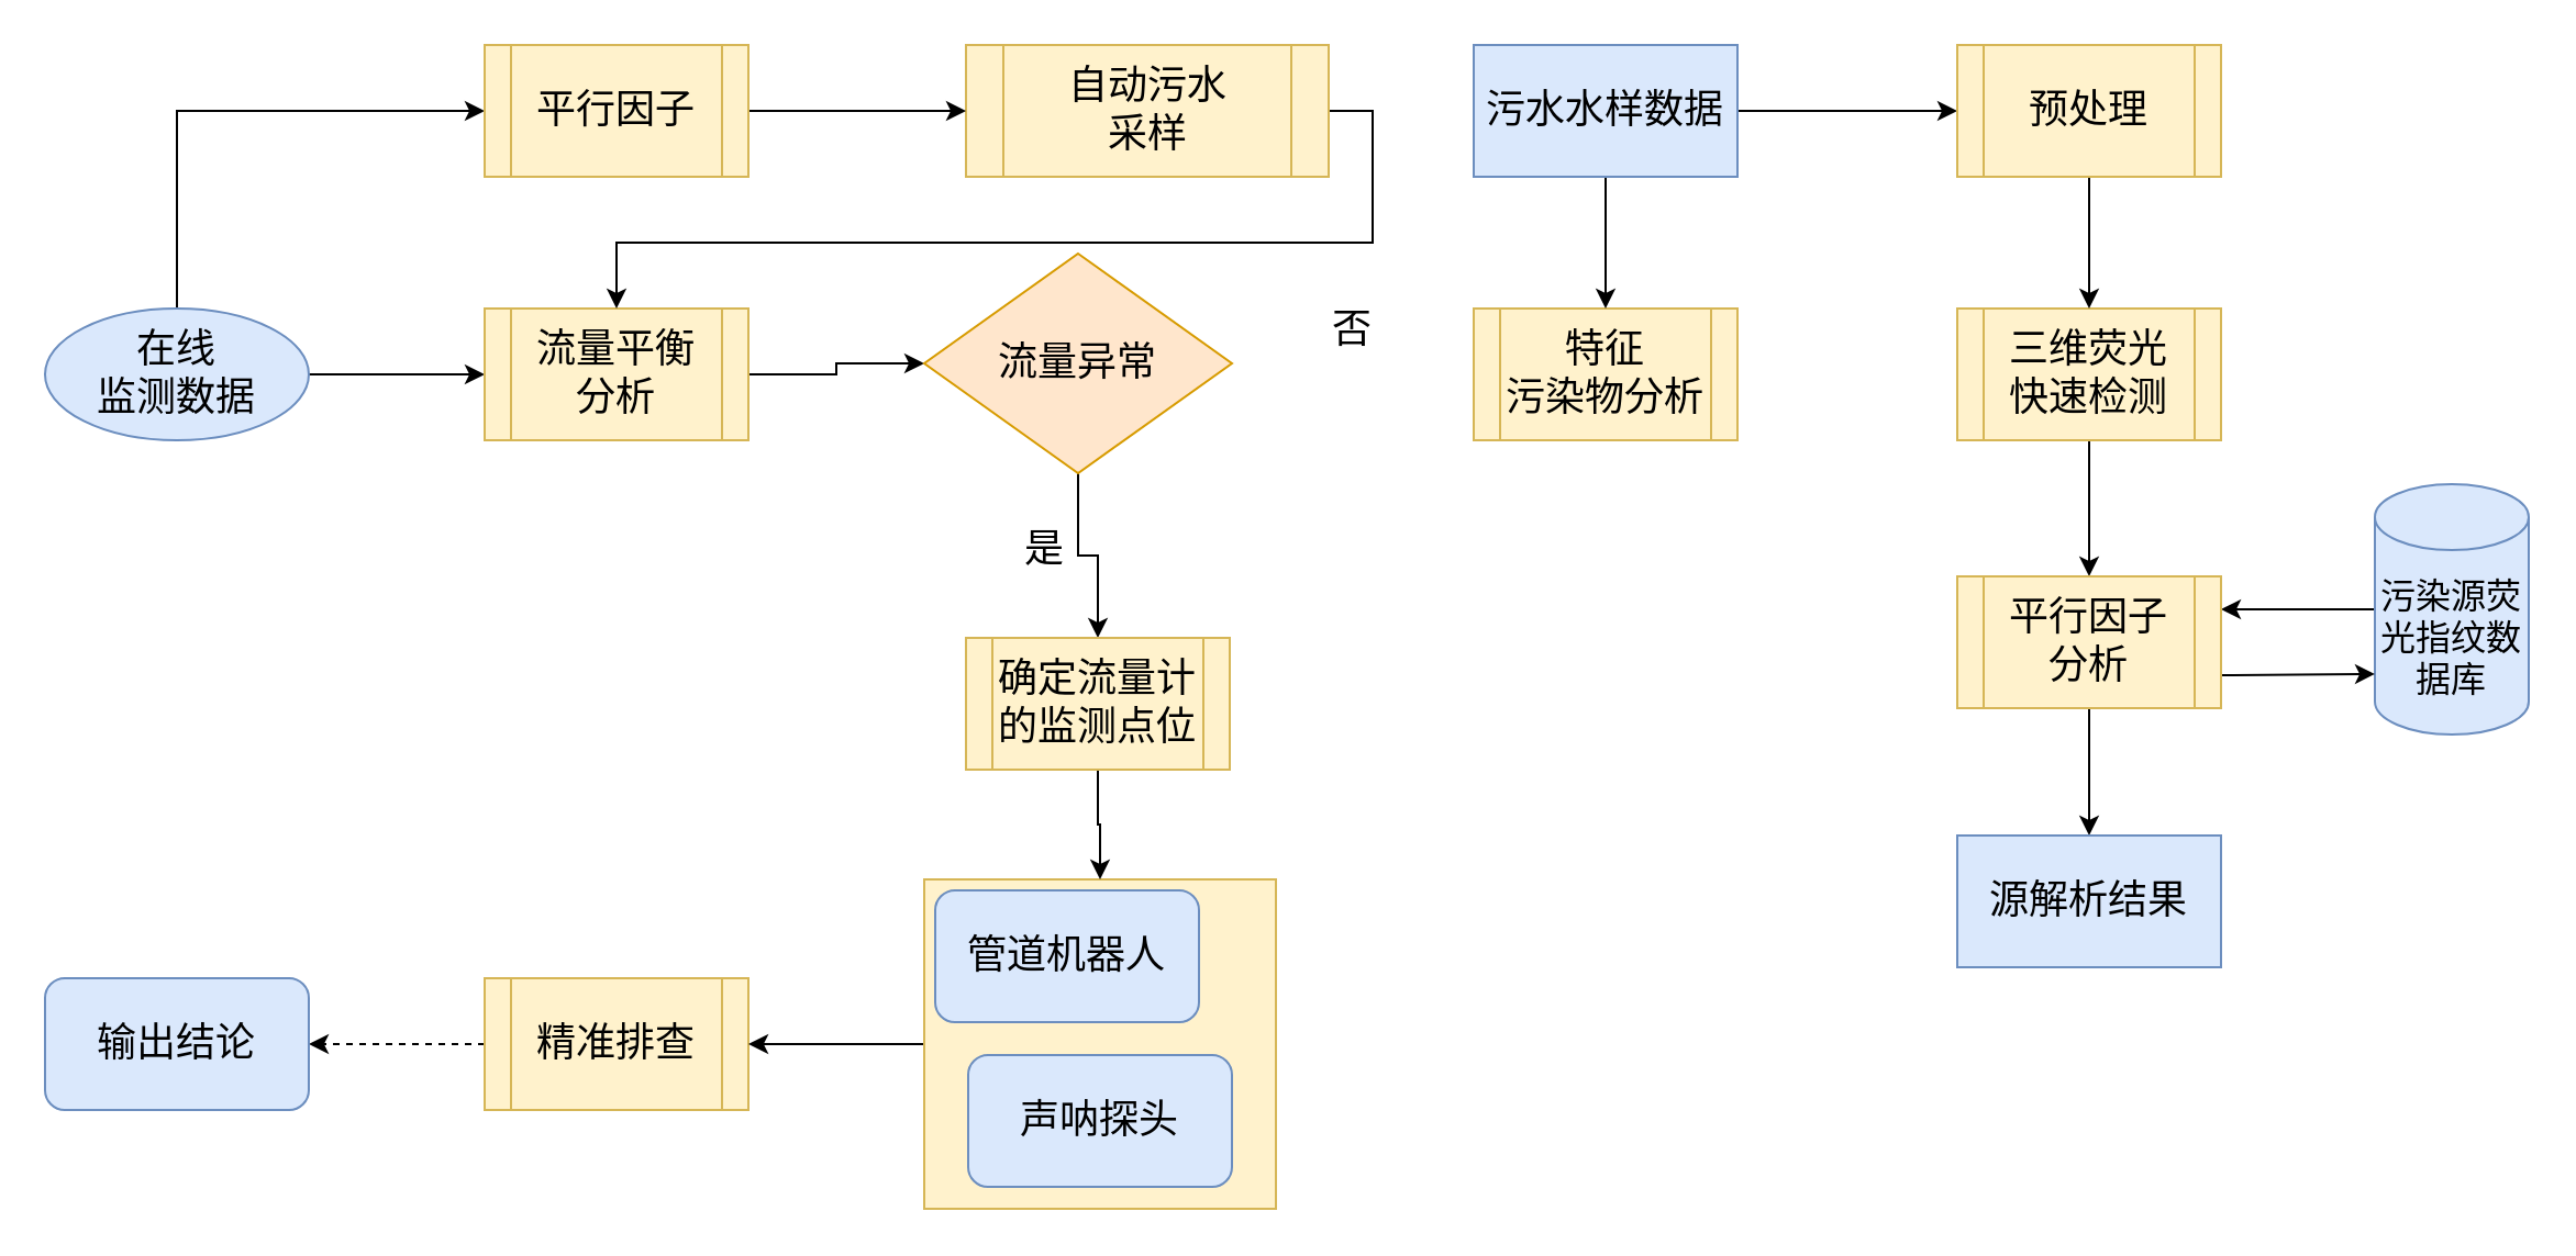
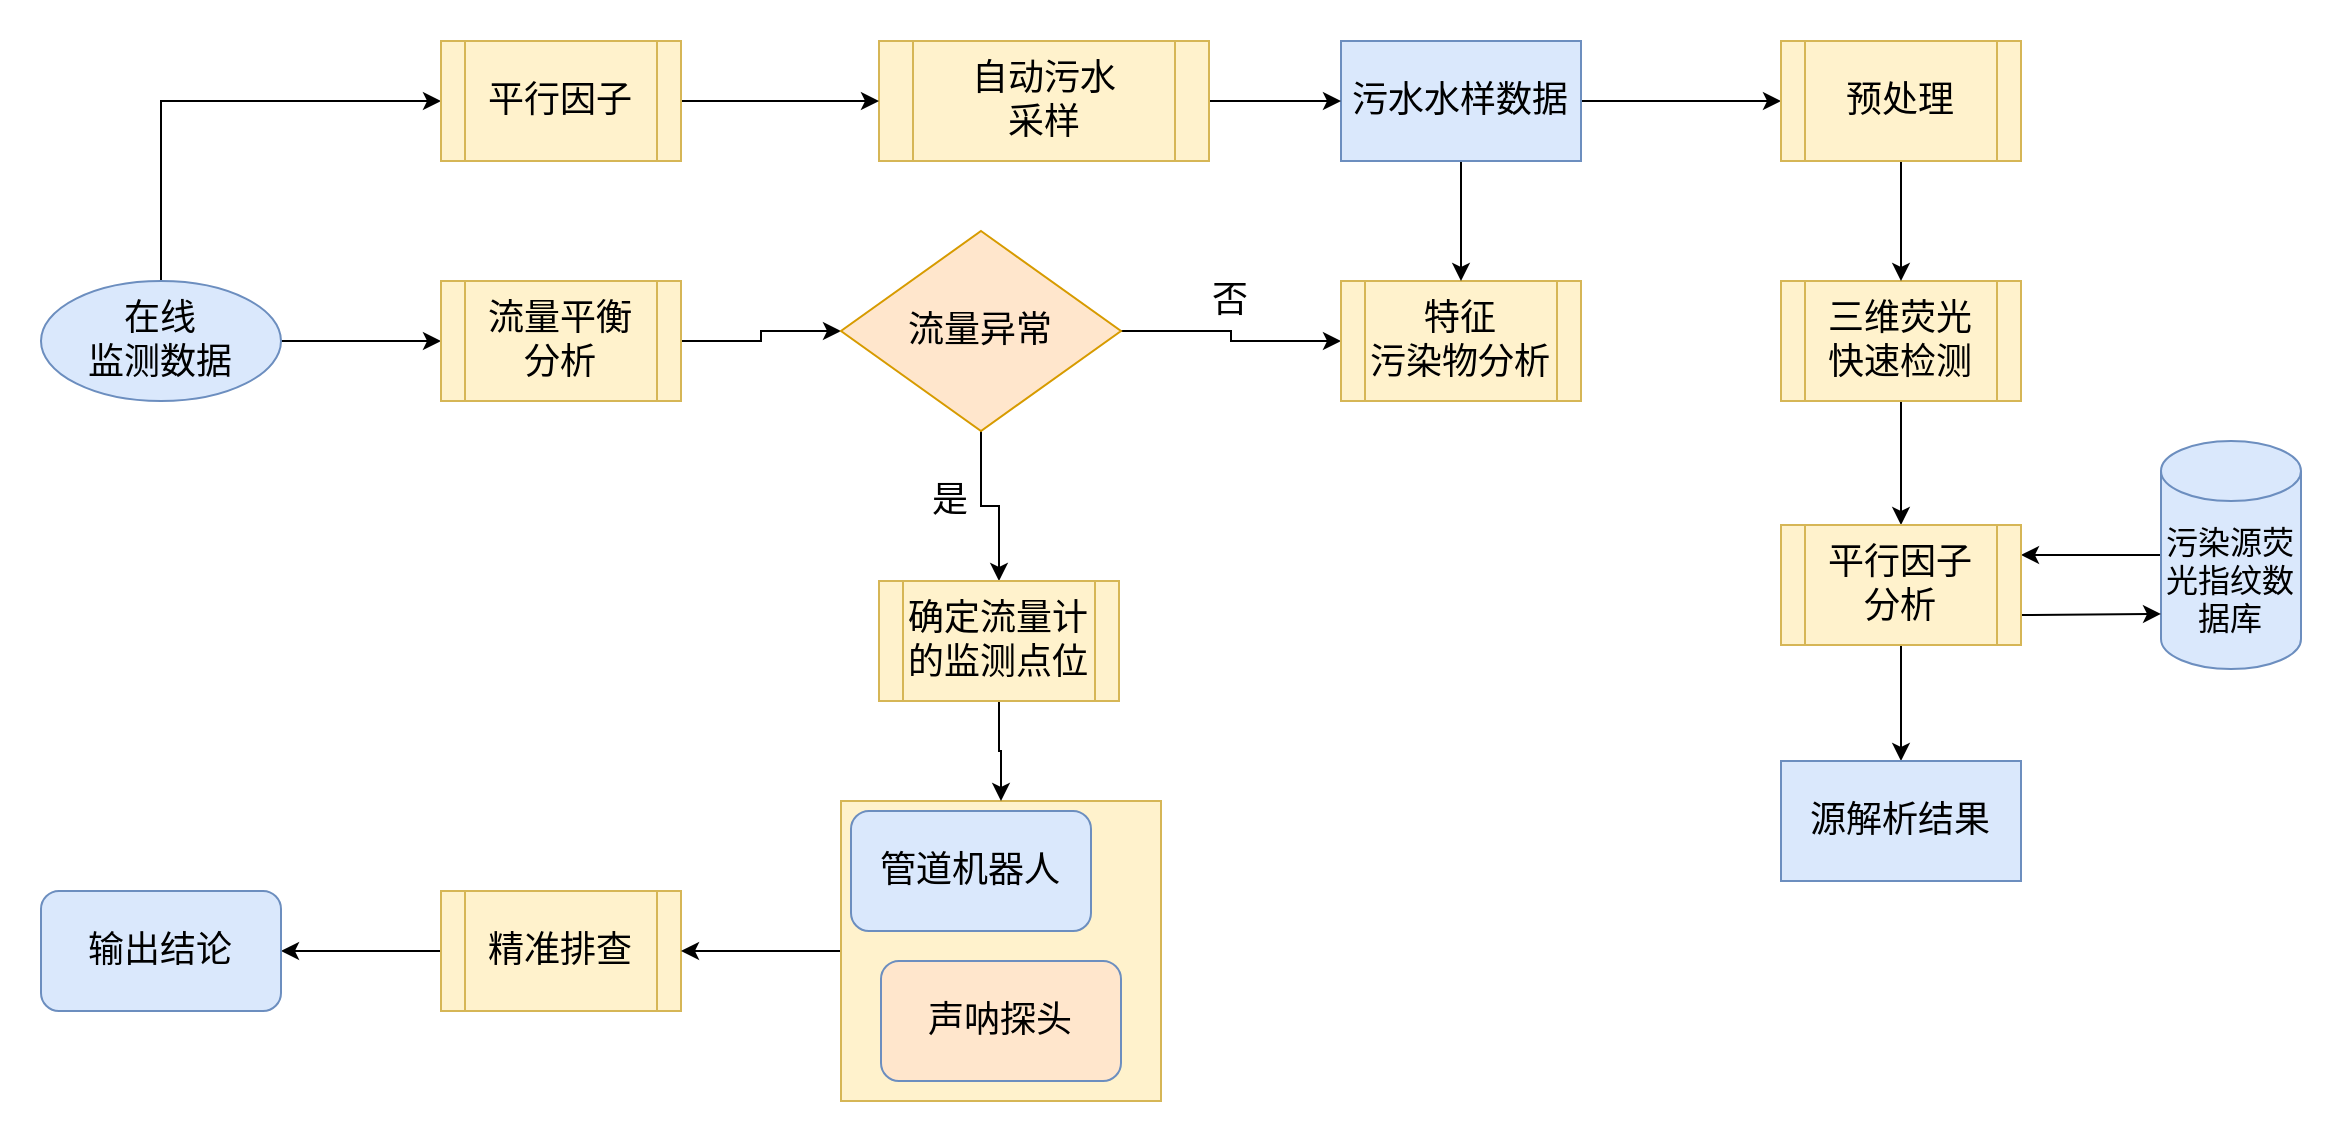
  <mxCell id="0" />
  <mxCell id="1" parent="0" />
  <mxCell id="2" style="edgeStyle=orthogonalEdgeStyle;rounded=0;orthogonalLoop=1;jettySize=auto;html=1;exitX=1;exitY=0.5;exitDx=0;exitDy=0;" parent="1" source="4" target="6" edge="1"><mxGeometry relative="1" as="geometry" /></mxCell>
  <mxCell id="3" style="edgeStyle=orthogonalEdgeStyle;rounded=0;orthogonalLoop=1;jettySize=auto;html=1;exitX=0.5;exitY=0;exitDx=0;exitDy=0;entryX=0;entryY=0.5;entryDx=0;entryDy=0;" edge="1" parent="1" source="4" target="38"><mxGeometry relative="1" as="geometry" /></mxCell>
  <mxCell id="4" value="&lt;font style=&quot;font-size: 18px&quot;&gt;在线&lt;br&gt;监测数据&lt;/font&gt;" style="ellipse;whiteSpace=wrap;html=1;fillColor=#dae8fc;strokeColor=#6c8ebf;" parent="1" vertex="1"><mxGeometry x="20" y="140" width="120" height="60" as="geometry" /></mxCell>
  <mxCell id="5" style="edgeStyle=orthogonalEdgeStyle;rounded=0;orthogonalLoop=1;jettySize=auto;html=1;exitX=1;exitY=0.5;exitDx=0;exitDy=0;" parent="1" source="6" target="9" edge="1"><mxGeometry relative="1" as="geometry" /></mxCell>
  <mxCell id="6" value="&lt;font style=&quot;font-size: 18px&quot;&gt;流量平衡&lt;br&gt;分析&lt;/font&gt;" style="shape=process;whiteSpace=wrap;html=1;backgroundOutline=1;fillColor=#fff2cc;strokeColor=#d6b656;" parent="1" vertex="1"><mxGeometry x="220" y="140" width="120" height="60" as="geometry" /></mxCell>
+ <mxCell id="7" style="edgeStyle=orthogonalEdgeStyle;rounded=0;orthogonalLoop=1;jettySize=auto;html=1;exitX=1;exitY=0.5;exitDx=0;exitDy=0;" edge="1" parent="1" source="9" target="14"><mxGeometry relative="1" as="geometry" /></mxCell>
  <mxCell id="8" style="edgeStyle=orthogonalEdgeStyle;rounded=0;orthogonalLoop=1;jettySize=auto;html=1;exitX=0.5;exitY=1;exitDx=0;exitDy=0;" edge="1" parent="1" source="9" target="24"><mxGeometry relative="1" as="geometry" /></mxCell>
  <mxCell id="9" value="&lt;font style=&quot;font-size: 18px&quot;&gt;流量异常&lt;/font&gt;" style="rhombus;whiteSpace=wrap;html=1;fillColor=#ffe6cc;strokeColor=#d79b00;" parent="1" vertex="1"><mxGeometry x="420" y="115" width="140" height="100" as="geometry" /></mxCell>
- <mxCell id="10" style="edgeStyle=orthogonalEdgeStyle;rounded=0;orthogonalLoop=1;jettySize=auto;html=1;exitX=0;exitY=0.5;exitDx=0;exitDy=0;dashed=1;" parent="1" source="11" target="13" edge="1"><mxGeometry relative="1" as="geometry" /></mxCell>
+ <mxCell id="10" style="edgeStyle=orthogonalEdgeStyle;rounded=0;orthogonalLoop=1;jettySize=auto;html=1;exitX=0;exitY=0.5;exitDx=0;exitDy=0;" parent="1" source="11" target="13" edge="1"><mxGeometry relative="1" as="geometry" /></mxCell>
  <mxCell id="11" value="&lt;span style=&quot;font-size: 18px&quot;&gt;精准排查&lt;/span&gt;" style="shape=process;whiteSpace=wrap;html=1;backgroundOutline=1;fillColor=#fff2cc;strokeColor=#d6b656;" parent="1" vertex="1"><mxGeometry x="220" y="445" width="120" height="60" as="geometry" /></mxCell>
  <mxCell id="12" value="&lt;font style=&quot;font-size: 18px&quot;&gt;是&lt;/font&gt;" style="text;html=1;strokeColor=none;fillColor=none;align=center;verticalAlign=middle;whiteSpace=wrap;rounded=0;" parent="1" vertex="1"><mxGeometry x="450" y="230" width="50" height="40" as="geometry" /></mxCell>
  <mxCell id="13" value="&lt;font style=&quot;font-size: 18px&quot;&gt;输出结论&lt;/font&gt;" style="rounded=1;whiteSpace=wrap;html=1;fillColor=#dae8fc;strokeColor=#6c8ebf;" parent="1" vertex="1"><mxGeometry x="20" y="445" width="120" height="60" as="geometry" /></mxCell>
  <mxCell id="14" value="&lt;font style=&quot;font-size: 18px&quot;&gt;特征&lt;br&gt;污染物分析&lt;/font&gt;" style="shape=process;whiteSpace=wrap;html=1;backgroundOutline=1;fillColor=#fff2cc;strokeColor=#d6b656;" vertex="1" parent="1"><mxGeometry x="670" y="140" width="120" height="60" as="geometry" /></mxCell>
  <mxCell id="15" value="&lt;font style=&quot;font-size: 18px&quot;&gt;否&lt;/font&gt;" style="text;html=1;strokeColor=none;fillColor=none;align=center;verticalAlign=middle;whiteSpace=wrap;rounded=0;" vertex="1" parent="1"><mxGeometry x="590" y="130" width="50" height="40" as="geometry" /></mxCell>
  <mxCell id="16" style="edgeStyle=orthogonalEdgeStyle;rounded=0;orthogonalLoop=1;jettySize=auto;html=1;exitX=0.5;exitY=1;exitDx=0;exitDy=0;" edge="1" parent="1" source="18" target="14"><mxGeometry relative="1" as="geometry" /></mxCell>
  <mxCell id="17" style="edgeStyle=orthogonalEdgeStyle;rounded=0;orthogonalLoop=1;jettySize=auto;html=1;exitX=1;exitY=0.5;exitDx=0;exitDy=0;" edge="1" parent="1" source="18" target="30"><mxGeometry relative="1" as="geometry" /></mxCell>
  <mxCell id="18" value="&lt;font style=&quot;font-size: 18px&quot;&gt;污水水样数据&lt;/font&gt;" style="whiteSpace=wrap;html=1;fillColor=#dae8fc;strokeColor=#6c8ebf;rounded=0;" vertex="1" parent="1"><mxGeometry x="670" y="20" width="120" height="60" as="geometry" /></mxCell>
  <mxCell id="19" style="edgeStyle=orthogonalEdgeStyle;rounded=0;orthogonalLoop=1;jettySize=auto;html=1;exitX=0;exitY=0.5;exitDx=0;exitDy=0;entryX=1;entryY=0.5;entryDx=0;entryDy=0;" edge="1" parent="1" source="20" target="11"><mxGeometry relative="1" as="geometry" /></mxCell>
  <mxCell id="20" value="" style="rounded=0;whiteSpace=wrap;html=1;fillColor=#fff2cc;strokeColor=#d6b656;" vertex="1" parent="1"><mxGeometry x="420" y="400" width="160" height="150" as="geometry" /></mxCell>
  <mxCell id="21" value="&lt;span style=&quot;font-size: 18px&quot;&gt;管道机器人&lt;/span&gt;" style="rounded=1;whiteSpace=wrap;html=1;fillColor=#dae8fc;strokeColor=#6c8ebf;" vertex="1" parent="1"><mxGeometry x="425" y="405" width="120" height="60" as="geometry" /></mxCell>
- <mxCell id="22" value="&lt;span style=&quot;font-size: 18px&quot;&gt;声呐探头&lt;/span&gt;" style="rounded=1;whiteSpace=wrap;html=1;fillColor=#dae8fc;strokeColor=#6c8ebf;" vertex="1" parent="1"><mxGeometry x="440" y="480" width="120" height="60" as="geometry" /></mxCell>
+ <mxCell id="22" value="&lt;span style=&quot;font-size: 18px&quot;&gt;声呐探头&lt;/span&gt;" style="rounded=1;whiteSpace=wrap;html=1;fillColor=#ffe6cc;strokeColor=#6c8ebf;" vertex="1" parent="1"><mxGeometry x="440" y="480" width="120" height="60" as="geometry" /></mxCell>
  <mxCell id="23" style="edgeStyle=orthogonalEdgeStyle;rounded=0;orthogonalLoop=1;jettySize=auto;html=1;exitX=0.5;exitY=1;exitDx=0;exitDy=0;entryX=0.5;entryY=0;entryDx=0;entryDy=0;" edge="1" parent="1" source="24" target="20"><mxGeometry relative="1" as="geometry" /></mxCell>
  <mxCell id="24" value="&lt;font style=&quot;font-size: 18px&quot;&gt;确定流量计的监测点位&lt;/font&gt;" style="shape=process;whiteSpace=wrap;html=1;backgroundOutline=1;fillColor=#fff2cc;strokeColor=#d6b656;" vertex="1" parent="1"><mxGeometry x="439" y="290" width="120" height="60" as="geometry" /></mxCell>
  <mxCell id="25" style="edgeStyle=orthogonalEdgeStyle;rounded=0;orthogonalLoop=1;jettySize=auto;html=1;exitX=0;exitY=0.5;exitDx=0;exitDy=0;exitPerimeter=0;entryX=1;entryY=0.25;entryDx=0;entryDy=0;" edge="1" parent="1" source="26" target="33"><mxGeometry relative="1" as="geometry" /></mxCell>
  <mxCell id="26" value="&lt;font style=&quot;font-size: 16px&quot;&gt;污染源荧光指纹数据库&lt;/font&gt;" style="shape=cylinder3;whiteSpace=wrap;html=1;boundedLbl=1;backgroundOutline=1;size=15;fillColor=#dae8fc;strokeColor=#6c8ebf;fontSize=16;" vertex="1" parent="1"><mxGeometry x="1080" y="220" width="70" height="114" as="geometry" /></mxCell>
  <mxCell id="27" style="edgeStyle=orthogonalEdgeStyle;rounded=0;orthogonalLoop=1;jettySize=auto;html=1;exitX=0.5;exitY=1;exitDx=0;exitDy=0;" edge="1" parent="1" source="28" target="33"><mxGeometry relative="1" as="geometry" /></mxCell>
  <mxCell id="28" value="&lt;font style=&quot;font-size: 18px&quot;&gt;三维荧光&lt;br&gt;快速检测&lt;/font&gt;" style="shape=process;whiteSpace=wrap;html=1;backgroundOutline=1;fillColor=#fff2cc;strokeColor=#d6b656;" vertex="1" parent="1"><mxGeometry x="890" y="140" width="120" height="60" as="geometry" /></mxCell>
  <mxCell id="29" style="edgeStyle=orthogonalEdgeStyle;rounded=0;orthogonalLoop=1;jettySize=auto;html=1;exitX=0.5;exitY=1;exitDx=0;exitDy=0;entryX=0.5;entryY=0;entryDx=0;entryDy=0;" edge="1" parent="1" source="30" target="28"><mxGeometry relative="1" as="geometry" /></mxCell>
  <mxCell id="30" value="&lt;font style=&quot;font-size: 18px&quot;&gt;预处理&lt;/font&gt;" style="shape=process;whiteSpace=wrap;html=1;backgroundOutline=1;fillColor=#fff2cc;strokeColor=#d6b656;" vertex="1" parent="1"><mxGeometry x="890" y="20" width="120" height="60" as="geometry" /></mxCell>
  <mxCell id="31" style="edgeStyle=orthogonalEdgeStyle;rounded=0;orthogonalLoop=1;jettySize=auto;html=1;exitX=0.5;exitY=1;exitDx=0;exitDy=0;entryX=0.5;entryY=0;entryDx=0;entryDy=0;" edge="1" parent="1" source="33" target="34"><mxGeometry relative="1" as="geometry" /></mxCell>
  <mxCell id="32" style="edgeStyle=orthogonalEdgeStyle;rounded=0;orthogonalLoop=1;jettySize=auto;html=1;exitX=1;exitY=0.75;exitDx=0;exitDy=0;" edge="1" parent="1" source="33"><mxGeometry relative="1" as="geometry"><mxPoint x="1080" y="306.471" as="targetPoint" /></mxGeometry></mxCell>
  <mxCell id="33" value="&lt;font style=&quot;font-size: 18px&quot;&gt;平行因子&lt;br&gt;分析&lt;/font&gt;" style="shape=process;whiteSpace=wrap;html=1;backgroundOutline=1;fillColor=#fff2cc;strokeColor=#d6b656;" vertex="1" parent="1"><mxGeometry x="890" y="262" width="120" height="60" as="geometry" /></mxCell>
  <mxCell id="34" value="&lt;font style=&quot;font-size: 18px&quot;&gt;源解析结果&lt;/font&gt;" style="whiteSpace=wrap;html=1;fillColor=#dae8fc;strokeColor=#6c8ebf;rounded=0;" vertex="1" parent="1"><mxGeometry x="890" y="380" width="120" height="60" as="geometry" /></mxCell>
- <mxCell id="35" style="edgeStyle=orthogonalEdgeStyle;rounded=0;orthogonalLoop=1;jettySize=auto;html=1;exitX=1;exitY=0.5;exitDx=0;exitDy=0;" edge="1" parent="1" source="36" target="6"><mxGeometry relative="1" as="geometry" /></mxCell>
+ <mxCell id="35" style="edgeStyle=orthogonalEdgeStyle;rounded=0;orthogonalLoop=1;jettySize=auto;html=1;exitX=1;exitY=0.5;exitDx=0;exitDy=0;" edge="1" parent="1" source="36" target="18"><mxGeometry relative="1" as="geometry" /></mxCell>
  <mxCell id="36" value="&lt;font style=&quot;font-size: 18px&quot;&gt;自动污水&lt;br&gt;采样&lt;/font&gt;" style="shape=process;whiteSpace=wrap;html=1;backgroundOutline=1;fillColor=#fff2cc;strokeColor=#d6b656;" vertex="1" parent="1"><mxGeometry x="439" y="20" width="165" height="60" as="geometry" /></mxCell>
  <mxCell id="37" style="edgeStyle=orthogonalEdgeStyle;rounded=0;orthogonalLoop=1;jettySize=auto;html=1;exitX=1;exitY=0.5;exitDx=0;exitDy=0;" edge="1" parent="1" source="38" target="36"><mxGeometry relative="1" as="geometry" /></mxCell>
  <mxCell id="38" value="&lt;font style=&quot;font-size: 18px&quot;&gt;平行因子&lt;/font&gt;" style="shape=process;whiteSpace=wrap;html=1;backgroundOutline=1;fillColor=#fff2cc;strokeColor=#d6b656;" vertex="1" parent="1"><mxGeometry x="220" y="20" width="120" height="60" as="geometry" /></mxCell>
